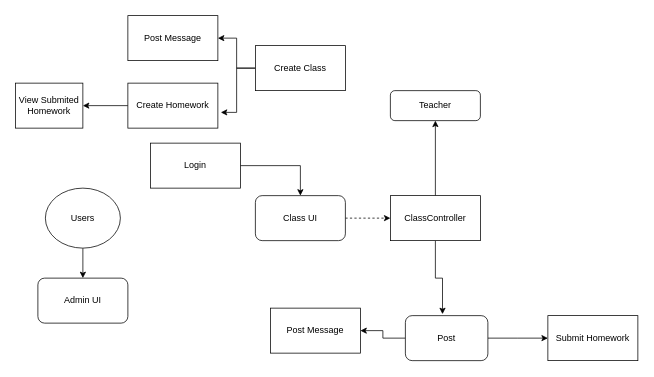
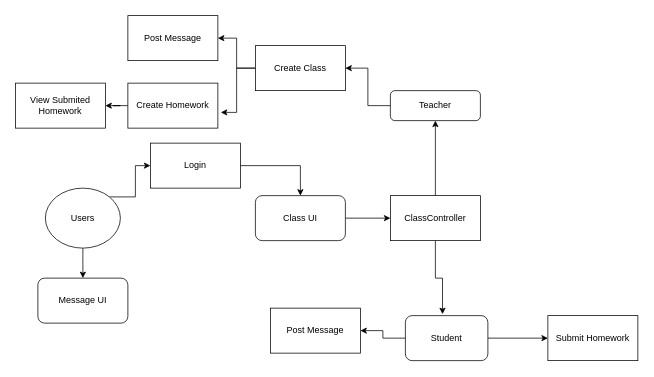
  <mxCell id="0" />
  <mxCell id="1" parent="0" />
  <mxCell id="2" style="edgeStyle=orthogonalEdgeStyle;rounded=0;orthogonalLoop=1;jettySize=auto;html=1;" edge="1" parent="1" source="4" target="24"><mxGeometry relative="1" as="geometry"><mxPoint x="110" y="380" as="targetPoint" /></mxGeometry></mxCell>
+ <mxCell id="3" style="edgeStyle=orthogonalEdgeStyle;rounded=0;orthogonalLoop=1;jettySize=auto;html=1;exitX=1;exitY=0;exitDx=0;exitDy=0;" edge="1" parent="1" source="4" target="26"><mxGeometry relative="1" as="geometry"><mxPoint x="210" y="250" as="targetPoint" /></mxGeometry></mxCell>
  <mxCell id="4" value="Users" style="ellipse;whiteSpace=wrap;html=1;" vertex="1" parent="1"><mxGeometry x="60" y="250" width="100" height="80" as="geometry" /></mxCell>
  <mxCell id="5" style="edgeStyle=orthogonalEdgeStyle;rounded=0;orthogonalLoop=1;jettySize=auto;html=1;entryX=0.45;entryY=-0.033;entryDx=0;entryDy=0;entryPerimeter=0;" edge="1" parent="1" source="7" target="14"><mxGeometry relative="1" as="geometry"><mxPoint x="580" y="410" as="targetPoint" /></mxGeometry></mxCell>
  <mxCell id="6" style="edgeStyle=orthogonalEdgeStyle;rounded=0;orthogonalLoop=1;jettySize=auto;html=1;" edge="1" parent="1" source="7" target="11"><mxGeometry relative="1" as="geometry"><mxPoint x="580" y="170" as="targetPoint" /></mxGeometry></mxCell>
  <mxCell id="7" value="ClassController" style="rounded=0;whiteSpace=wrap;html=1;" vertex="1" parent="1"><mxGeometry x="520" y="260" width="120" height="60" as="geometry" /></mxCell>
- <mxCell id="8" style="edgeStyle=orthogonalEdgeStyle;rounded=0;orthogonalLoop=1;jettySize=auto;html=1;entryX=0;entryY=0.5;entryDx=0;entryDy=0;dashed=1;" edge="1" parent="1" source="9" target="7"><mxGeometry relative="1" as="geometry" /></mxCell>
+ <mxCell id="8" style="edgeStyle=orthogonalEdgeStyle;rounded=0;orthogonalLoop=1;jettySize=auto;html=1;entryX=0;entryY=0.5;entryDx=0;entryDy=0;" edge="1" parent="1" source="9" target="7"><mxGeometry relative="1" as="geometry" /></mxCell>
  <mxCell id="9" value="Class UI" style="rounded=1;whiteSpace=wrap;html=1;" vertex="1" parent="1"><mxGeometry x="340" y="260" width="120" height="60" as="geometry" /></mxCell>
+ <mxCell id="10" style="edgeStyle=orthogonalEdgeStyle;rounded=0;orthogonalLoop=1;jettySize=auto;html=1;" edge="1" parent="1" source="11" target="17"><mxGeometry relative="1" as="geometry"><mxPoint x="400" y="90" as="targetPoint" /></mxGeometry></mxCell>
  <mxCell id="11" value="Teacher" style="rounded=1;whiteSpace=wrap;html=1;" vertex="1" parent="1"><mxGeometry x="520" y="120" width="120" height="40" as="geometry" /></mxCell>
  <mxCell id="12" style="edgeStyle=orthogonalEdgeStyle;rounded=0;orthogonalLoop=1;jettySize=auto;html=1;" edge="1" parent="1" source="14" target="22"><mxGeometry relative="1" as="geometry"><mxPoint x="420" y="440" as="targetPoint" /></mxGeometry></mxCell>
  <mxCell id="13" value="" style="edgeStyle=orthogonalEdgeStyle;rounded=0;orthogonalLoop=1;jettySize=auto;html=1;" edge="1" parent="1" source="14"><mxGeometry relative="1" as="geometry"><mxPoint x="730" y="450" as="targetPoint" /></mxGeometry></mxCell>
- <mxCell id="14" value="Post" style="rounded=1;whiteSpace=wrap;html=1;" vertex="1" parent="1"><mxGeometry x="540" y="420" width="110" height="60" as="geometry" /></mxCell>
+ <mxCell id="14" value="Student" style="rounded=1;whiteSpace=wrap;html=1;" vertex="1" parent="1"><mxGeometry x="540" y="420" width="110" height="60" as="geometry" /></mxCell>
  <mxCell id="15" style="edgeStyle=orthogonalEdgeStyle;rounded=0;orthogonalLoop=1;jettySize=auto;html=1;entryX=1;entryY=0.5;entryDx=0;entryDy=0;" edge="1" parent="1" source="17" target="18"><mxGeometry relative="1" as="geometry" /></mxCell>
  <mxCell id="16" style="edgeStyle=orthogonalEdgeStyle;rounded=0;orthogonalLoop=1;jettySize=auto;html=1;entryX=1.033;entryY=0.65;entryDx=0;entryDy=0;entryPerimeter=0;" edge="1" parent="1" source="17" target="20"><mxGeometry relative="1" as="geometry" /></mxCell>
  <mxCell id="17" value="Create Class" style="rounded=0;whiteSpace=wrap;html=1;" vertex="1" parent="1"><mxGeometry x="340" y="60" width="120" height="60" as="geometry" /></mxCell>
  <mxCell id="18" value="Post Message" style="rounded=0;whiteSpace=wrap;html=1;" vertex="1" parent="1"><mxGeometry x="170" y="20" width="120" height="60" as="geometry" /></mxCell>
  <mxCell id="19" style="edgeStyle=orthogonalEdgeStyle;rounded=0;orthogonalLoop=1;jettySize=auto;html=1;entryX=1;entryY=0.5;entryDx=0;entryDy=0;" edge="1" parent="1" source="20" target="21"><mxGeometry relative="1" as="geometry" /></mxCell>
  <mxCell id="20" value="Create Homework" style="rounded=0;whiteSpace=wrap;html=1;" vertex="1" parent="1"><mxGeometry x="170" y="110" width="120" height="60" as="geometry" /></mxCell>
- <mxCell id="21" value="View Submited Homework" style="rounded=0;whiteSpace=wrap;html=1;" vertex="1" parent="1"><mxGeometry x="20" y="110" width="90" height="60" as="geometry" /></mxCell>
+ <mxCell id="21" value="View Submited Homework" style="rounded=0;whiteSpace=wrap;html=1;" vertex="1" parent="1"><mxGeometry x="20" y="110" width="120" height="60" as="geometry" /></mxCell>
  <mxCell id="22" value="Post Message" style="rounded=0;whiteSpace=wrap;html=1;" vertex="1" parent="1"><mxGeometry x="360" y="410" width="120" height="60" as="geometry" /></mxCell>
  <mxCell id="23" value="Submit Homework" style="rounded=0;whiteSpace=wrap;html=1;" vertex="1" parent="1"><mxGeometry x="730" y="420" width="120" height="60" as="geometry" /></mxCell>
- <mxCell id="24" value="Admin UI" style="rounded=1;whiteSpace=wrap;html=1;" vertex="1" parent="1"><mxGeometry x="50" y="370" width="120" height="60" as="geometry" /></mxCell>
+ <mxCell id="24" value="Message UI" style="rounded=1;whiteSpace=wrap;html=1;" vertex="1" parent="1"><mxGeometry x="50" y="370" width="120" height="60" as="geometry" /></mxCell>
  <mxCell id="25" style="edgeStyle=orthogonalEdgeStyle;rounded=0;orthogonalLoop=1;jettySize=auto;html=1;entryX=0.5;entryY=0;entryDx=0;entryDy=0;" edge="1" parent="1" source="26" target="9"><mxGeometry relative="1" as="geometry" /></mxCell>
  <mxCell id="26" value="Login" style="rounded=0;whiteSpace=wrap;html=1;" vertex="1" parent="1"><mxGeometry x="200" y="190" width="120" height="60" as="geometry" /></mxCell>
